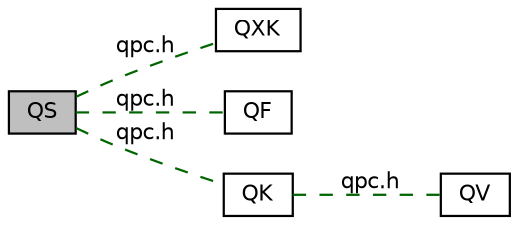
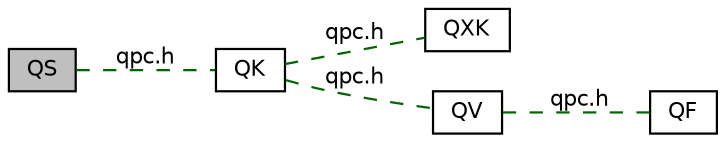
  digraph {
    rankdir=LR
    node [color=black fillcolor=white fontname=Helvetica fontsize=10 shape=box style=filled]
    edge [color=darkgreen dir=none fontname=Helvetica fontsize=10 labelfontname=Helvetica labelfontsize=10 shape=plaintext style=dashed]
    n1 [height=0.2 label=QXK width=0.4]
    n2 [height=0.2 label=QF width=0.4]
    n3 [height=0.2 label=QK width=0.4]
    n4 [height=0.2 label=QV width=0.4]
    n5 [fillcolor=grey75 fontcolor=black height=0.2 label=QS width=0.4]
    n3 -> n4 [label="qpc.h"]
-   n5 -> n1 [label="qpc.h"]
-   n5 -> n2 [label="qpc.h"]
+   n3 -> n1 [label="qpc.h"]
+   n4 -> n2 [label="qpc.h"]
    n5 -> n3 [label="qpc.h"]
  }
